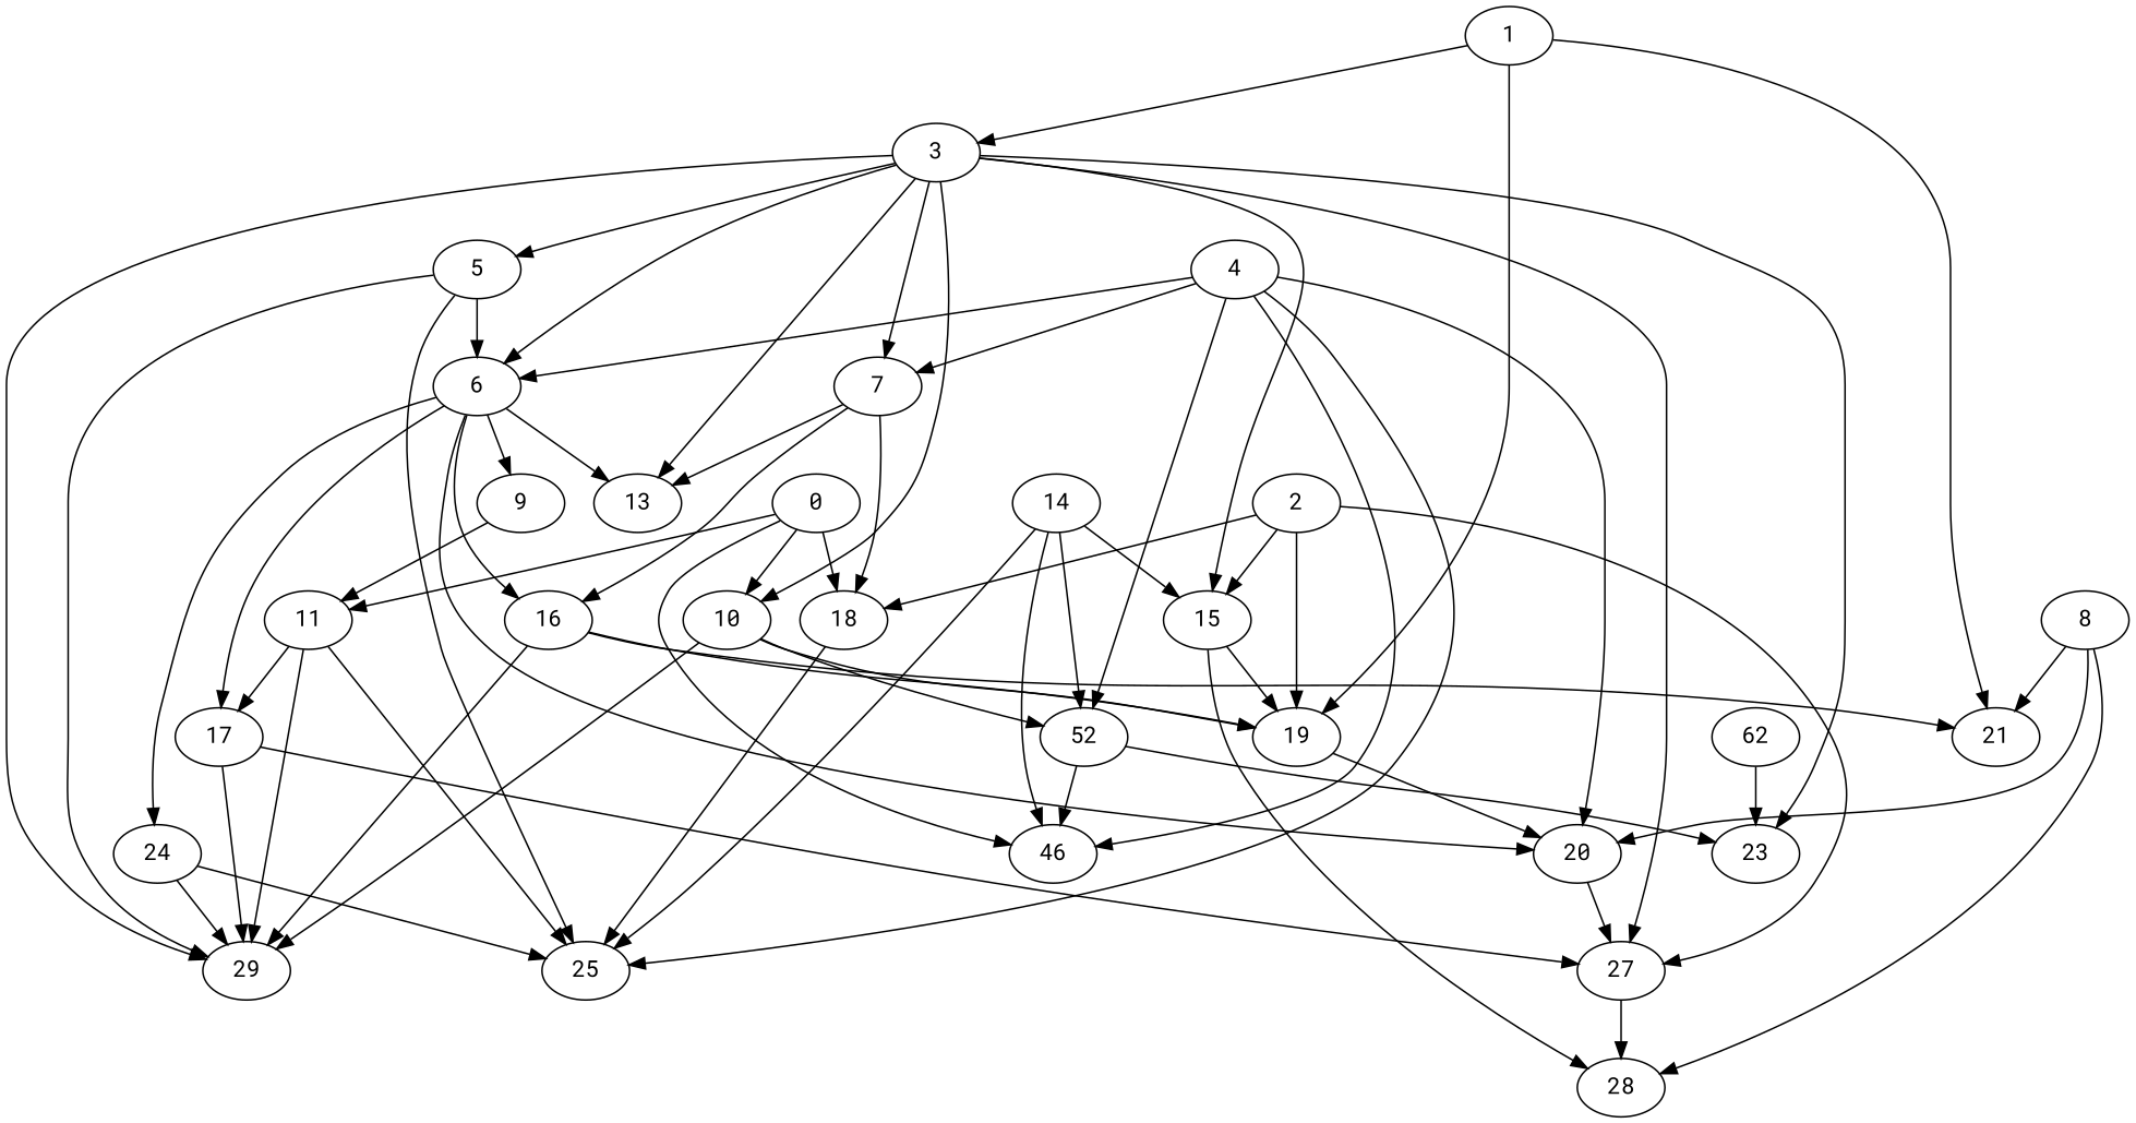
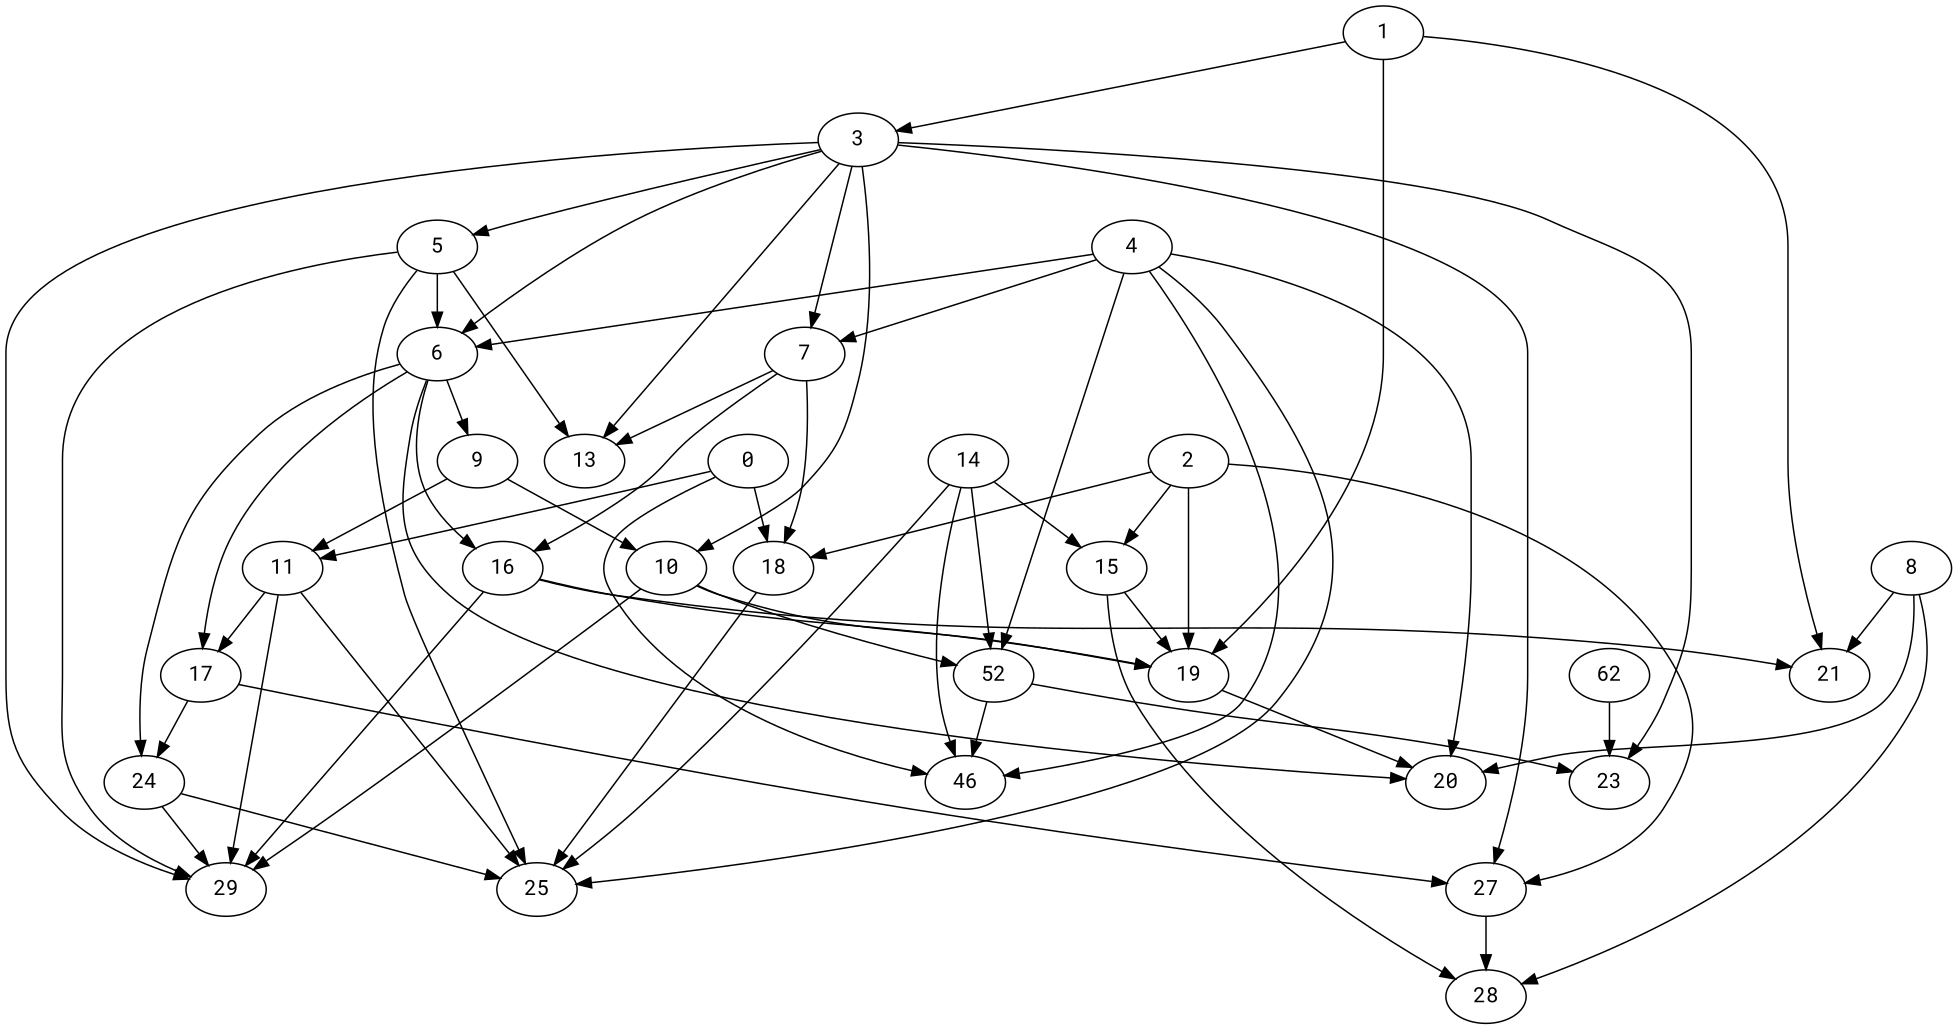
  digraph {
    fontname="Roboto Mono"
    node [Weight=5 fontname="Roboto Mono"]
    edge [Weight=9 fontname="Roboto Mono"]
    1 [Weight=19]
    3
    19 [Weight=11]
    21 [Weight=27]
    5 [Weight=16]
    6 [Weight=24]
    7
    15 [Weight=22]
    10 [Weight=11]
    27 [Weight=14]
    29 [Weight=27]
    23 [Weight=14]
    13
    20 [Weight=22]
    25 [Weight=11]
    9 [Weight=27]
    16 [Weight=19]
    17
    24 [Weight=8]
    18
    28 [Weight=14]
    n22 [Weight=16 label=52]
    4 [Weight=8]
    n24 [label=46]
    11 [Weight=11]
    2 [Weight=24]
    14 [Weight=14]
    8 [Weight=14]
    0 [Weight=11]
    n30 [Weight=19 label=62]
    1 -> 3 [Weight=2]
    1 -> 19
    1 -> 21 [Weight=3]
    3 -> 5 [Weight=8]
    3 -> 6 [Weight=5]
    3 -> 7
-   3 -> 15 [Weight=8]
    3 -> 10 [Weight=2]
    3 -> 27
    3 -> 29
    3 -> 23 [Weight=2]
    3 -> 13 [Weight=3]
    19 -> 20 [Weight=2]
    5 -> 6 [Weight=10]
    5 -> 29
-   6 -> 13 [Weight=2]
+   5 -> 13 [Weight=2]
    5 -> 25 [Weight=10]
    6 -> 20 [Weight=4]
    6 -> 9
    6 -> 16 [Weight=10]
    6 -> 17 [Weight=4]
    6 -> 24 [Weight=10]
    7 -> 13 [Weight=6]
    7 -> 16 [Weight=10]
    7 -> 18 [Weight=2]
    15 -> 19 [Weight=10]
    15 -> 28
    10 -> 19 [Weight=3]
    10 -> 29 [Weight=3]
    10 -> n22 [Weight=5]
    27 -> 28 [Weight=6]
-   20 -> 27 [Weight=10]
-   0 -> 10 [Weight=3]
+   9 -> 10 [Weight=3]
    9 -> 11 [Weight=7]
    16 -> 19
    16 -> 21 [Weight=7]
    16 -> 29 [Weight=2]
    17 -> 27 [Weight=5]
-   17 -> 29 [Weight=5]
+   17 -> 24 [Weight=5]
    24 -> 29 [Weight=6]
    24 -> 25 [Weight=3]
    18 -> 25 [Weight=10]
    n22 -> 23 [Weight=6]
    n22 -> n24 [Weight=6]
    4 -> 6 [Weight=8]
    4 -> 7 [Weight=2]
    4 -> 20 [Weight=3]
    4 -> 25 [Weight=5]
    4 -> n22 [Weight=8]
    4 -> n24
    11 -> 29 [Weight=10]
    11 -> 25
    11 -> 17
    2 -> 19 [Weight=8]
    2 -> 15 [Weight=3]
    2 -> 27 [Weight=6]
    2 -> 18 [Weight=7]
    14 -> 15 [Weight=5]
    14 -> 25 [Weight=10]
    14 -> n22 [Weight=6]
    14 -> n24 [Weight=10]
    8 -> 21 [Weight=2]
    8 -> 20 [Weight=10]
    8 -> 28 [Weight=5]
    0 -> 18 [Weight=5]
    0 -> n24
    0 -> 11 [Weight=2]
    n30 -> 23 [Weight=7]
  }
